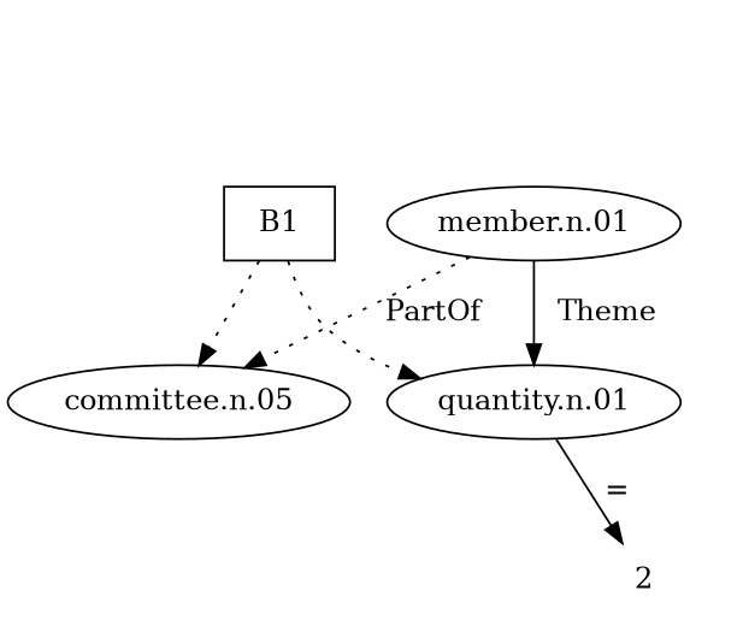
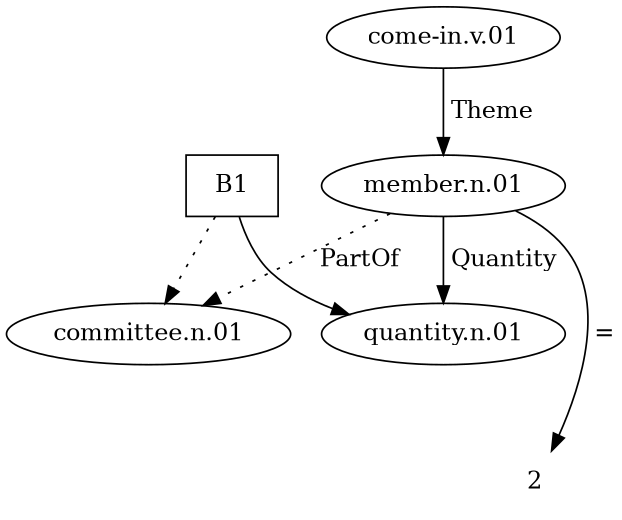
  digraph {
    B1 [shape=box]
    "quantity.n.01"
-   "committee.n.01" [label="committee.n.05"]
+   "committee.n.01"
    2 [shape=none]
    "member.n.01"
-   B1 -> "quantity.n.01" [style=dotted]
+   "come-in.v.01"
+   B1 -> "quantity.n.01" [style=solid]
    B1 -> "committee.n.01" [style=dotted]
-   "quantity.n.01" -> 2 [label=" ="]
-   "member.n.01" -> "quantity.n.01" [label=" Theme"]
+   "member.n.01" -> 2 [label=" ="]
+   "member.n.01" -> "quantity.n.01" [label=" Quantity"]
    "member.n.01" -> "committee.n.01" [label=" PartOf" style=dotted]
+   "come-in.v.01" -> "member.n.01" [label=" Theme"]
  }
